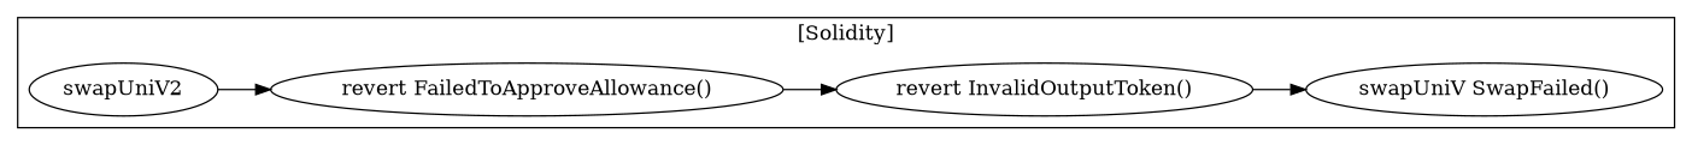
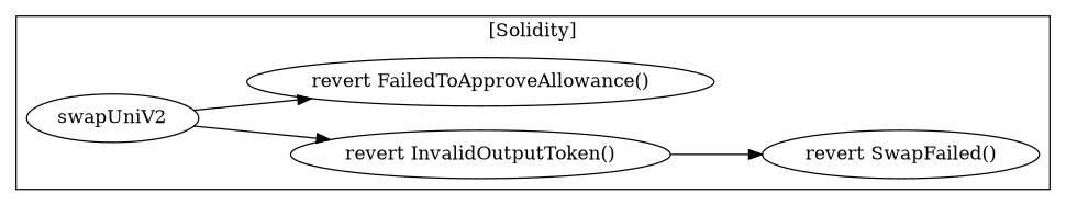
  strict digraph {
    rankdir=LR
    n1 [label=swapUniV2]
    "revert InvalidOutputToken()"
    "revert FailedToApproveAllowance()"
-   "revert SwapFailed()" [label="swapUniV SwapFailed()"]
+   "revert SwapFailed()"
    subgraph cluster_1 {
      label="[Solidity]"
      n1
      "revert InvalidOutputToken()"
      "revert FailedToApproveAllowance()"
      "revert SwapFailed()"
    }
    subgraph cluster_2 {
      label=UniV2Library
    }
-   "revert FailedToApproveAllowance()" -> "revert InvalidOutputToken()"
+   n1 -> "revert InvalidOutputToken()"
    n1 -> "revert FailedToApproveAllowance()"
    "revert InvalidOutputToken()" -> "revert SwapFailed()"
  }
